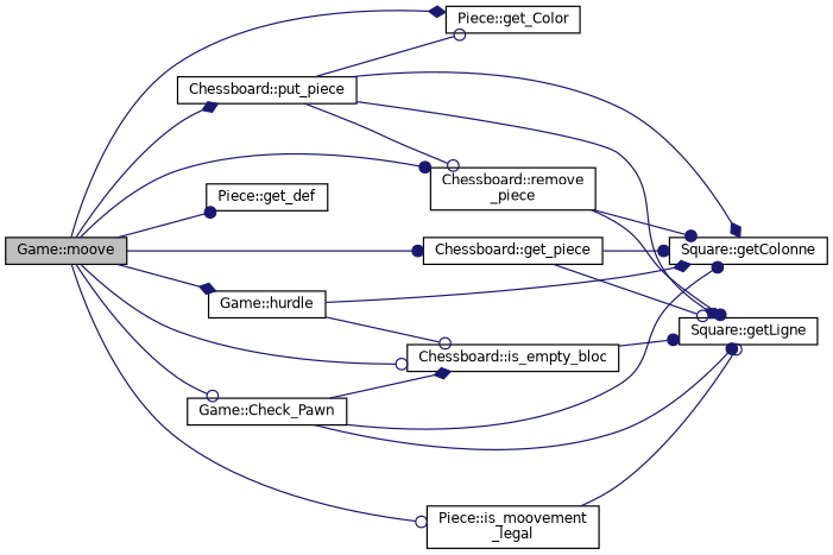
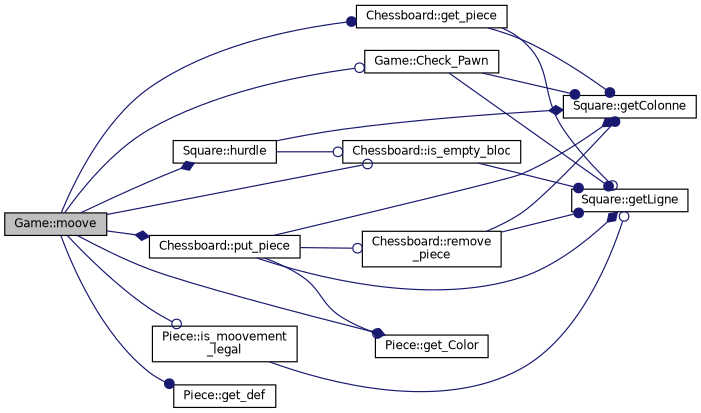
  digraph {
    fontname="DejaVu Sans"
    rankdir=LR
    node [color=black fillcolor=white fontname="DejaVu Sans" fontsize=10 shape=record style=filled]
    edge [arrowhead=dot color=midnightblue fontname="DejaVu Sans" fontsize=10 labelfontname=Helvetica labelfontsize=10 style=solid]
    n1 [fillcolor=grey75 fontcolor=black height=0.2 label="Game::moove" width=0.4]
    n2 [height=0.2 label="Game::Check_Pawn" width=0.4]
    n3 [height=0.2 label="Chessboard::is_empty_bloc" width=0.4]
    n4 [height=0.2 label="Piece::get_Color" width=0.4]
    n5 [height=0.2 label="Piece::get_def" width=0.4]
    n6 [height=0.2 label="Chessboard::get_piece" width=0.4]
-   n7 [height=0.2 label="Game::hurdle" width=0.4]
+   n7 [height=0.2 label="Square::hurdle" width=0.4]
    n8 [height=0.2 label="Piece::is_moovement\l_legal" width=0.4]
    n9 [height=0.2 label="Chessboard::put_piece" width=0.4]
    n10 [height=0.2 label="Chessboard::remove\l_piece" width=0.4]
    n11 [height=0.2 label="Square::getColonne" width=0.4]
    n12 [height=0.2 label="Square::getLigne" width=0.4]
    n1 -> n2 [arrowhead=odot]
    n1 -> n3 [arrowhead=odot]
    n1 -> n4 [arrowhead=diamond]
    n1 -> n5
    n1 -> n6
    n1 -> n7 [arrowhead=diamond]
    n1 -> n8 [arrowhead=odot]
    n1 -> n9 [arrowhead=diamond]
-   n1 -> n10
-   n2 -> n3 [arrowhead=diamond]
    n2 -> n11
    n2 -> n12
    n3 -> n12
    n6 -> n11
    n6 -> n12 [arrowhead=odot]
    n7 -> n3 [arrowhead=odot]
    n7 -> n11 [arrowhead=diamond]
    n8 -> n12 [arrowhead=odot]
    n9 -> n4 [arrowhead=odot]
    n9 -> n10 [arrowhead=odot]
    n9 -> n11 [arrowhead=diamond]
    n9 -> n12 [arrowhead=diamond]
    n10 -> n11
    n10 -> n12
  }
